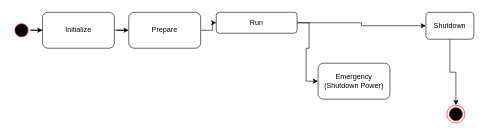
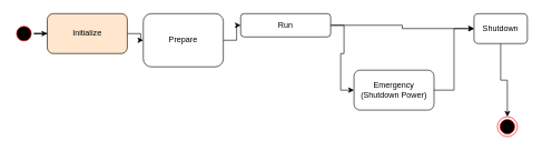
  <mxCell id="0" />
  <mxCell id="1" parent="0" />
  <mxCell id="2" style="edgeStyle=orthogonalEdgeStyle;rounded=0;orthogonalLoop=1;jettySize=auto;html=1;entryX=0;entryY=0.5;entryDx=0;entryDy=0;" edge="1" parent="1" source="13" target="7"><mxGeometry relative="1" as="geometry" /></mxCell>
  <mxCell id="3" value="" style="ellipse;html=1;shape=endState;fillColor=#000000;strokeColor=#ff0000;" vertex="1" parent="1"><mxGeometry x="745" y="175" width="30" height="30" as="geometry" /></mxCell>
  <mxCell id="4" style="edgeStyle=orthogonalEdgeStyle;rounded=0;orthogonalLoop=1;jettySize=auto;html=1;" edge="1" parent="1" source="5" target="13"><mxGeometry relative="1" as="geometry" /></mxCell>
  <mxCell id="5" value="" style="ellipse;html=1;shape=startState;fillColor=#000000;strokeColor=#ff0000;" vertex="1" parent="1"><mxGeometry x="20" y="35" width="30" height="30" as="geometry" /></mxCell>
  <mxCell id="6" value="" style="edgeStyle=orthogonalEdgeStyle;rounded=0;orthogonalLoop=1;jettySize=auto;html=1;" edge="1" parent="1" source="7" target="10"><mxGeometry relative="1" as="geometry" /></mxCell>
- <mxCell id="7" value="Prepare" style="rounded=1;whiteSpace=wrap;html=1;" vertex="1" parent="1"><mxGeometry x="214" y="20" width="120" height="60" as="geometry" /></mxCell>
+ <mxCell id="7" value="Prepare" style="rounded=1;whiteSpace=wrap;html=1;" vertex="1" parent="1"><mxGeometry x="214" y="20" width="120" height="80" as="geometry" /></mxCell>
  <mxCell id="8" value="" style="edgeStyle=orthogonalEdgeStyle;rounded=0;orthogonalLoop=1;jettySize=auto;html=1;entryX=0;entryY=0.5;entryDx=0;entryDy=0;" edge="1" parent="1" source="10" target="12"><mxGeometry relative="1" as="geometry"><mxPoint x="650" y="225" as="targetPoint" /></mxGeometry></mxCell>
  <mxCell id="9" style="edgeStyle=orthogonalEdgeStyle;rounded=0;orthogonalLoop=1;jettySize=auto;html=1;entryX=0;entryY=0.5;entryDx=0;entryDy=0;" edge="1" parent="1" source="10" target="15"><mxGeometry relative="1" as="geometry" /></mxCell>
  <mxCell id="10" value="Run" style="rounded=1;whiteSpace=wrap;html=1;" vertex="1" parent="1"><mxGeometry x="360" y="20" width="135" height="35" as="geometry" /></mxCell>
  <mxCell id="11" style="edgeStyle=orthogonalEdgeStyle;rounded=0;orthogonalLoop=1;jettySize=auto;html=1;entryX=0.5;entryY=0;entryDx=0;entryDy=0;exitX=0.5;exitY=1;exitDx=0;exitDy=0;" edge="1" parent="1" source="12" target="3"><mxGeometry relative="1" as="geometry" /></mxCell>
  <mxCell id="12" value="Shutdown" style="rounded=1;whiteSpace=wrap;html=1;" vertex="1" parent="1"><mxGeometry x="710" y="20" width="80" height="45" as="geometry" /></mxCell>
- <mxCell id="13" value="Initialize" style="rounded=1;whiteSpace=wrap;html=1;" vertex="1" parent="1"><mxGeometry x="70" y="20" width="120" height="60" as="geometry" /></mxCell>
+ <mxCell id="13" value="Initialize" style="rounded=1;whiteSpace=wrap;html=1;fillColor=#ffe6cc;" vertex="1" parent="1"><mxGeometry x="70" y="20" width="120" height="60" as="geometry" /></mxCell>
+ <mxCell id="14" style="edgeStyle=orthogonalEdgeStyle;rounded=0;orthogonalLoop=1;jettySize=auto;html=1;entryX=0;entryY=0.5;entryDx=0;entryDy=0;" edge="1" parent="1" source="15" target="12"><mxGeometry relative="1" as="geometry" /></mxCell>
  <mxCell id="15" value="Emergency (Shutdown Power)" style="rounded=1;whiteSpace=wrap;html=1;" vertex="1" parent="1"><mxGeometry x="530" y="105" width="120" height="60" as="geometry" /></mxCell>
